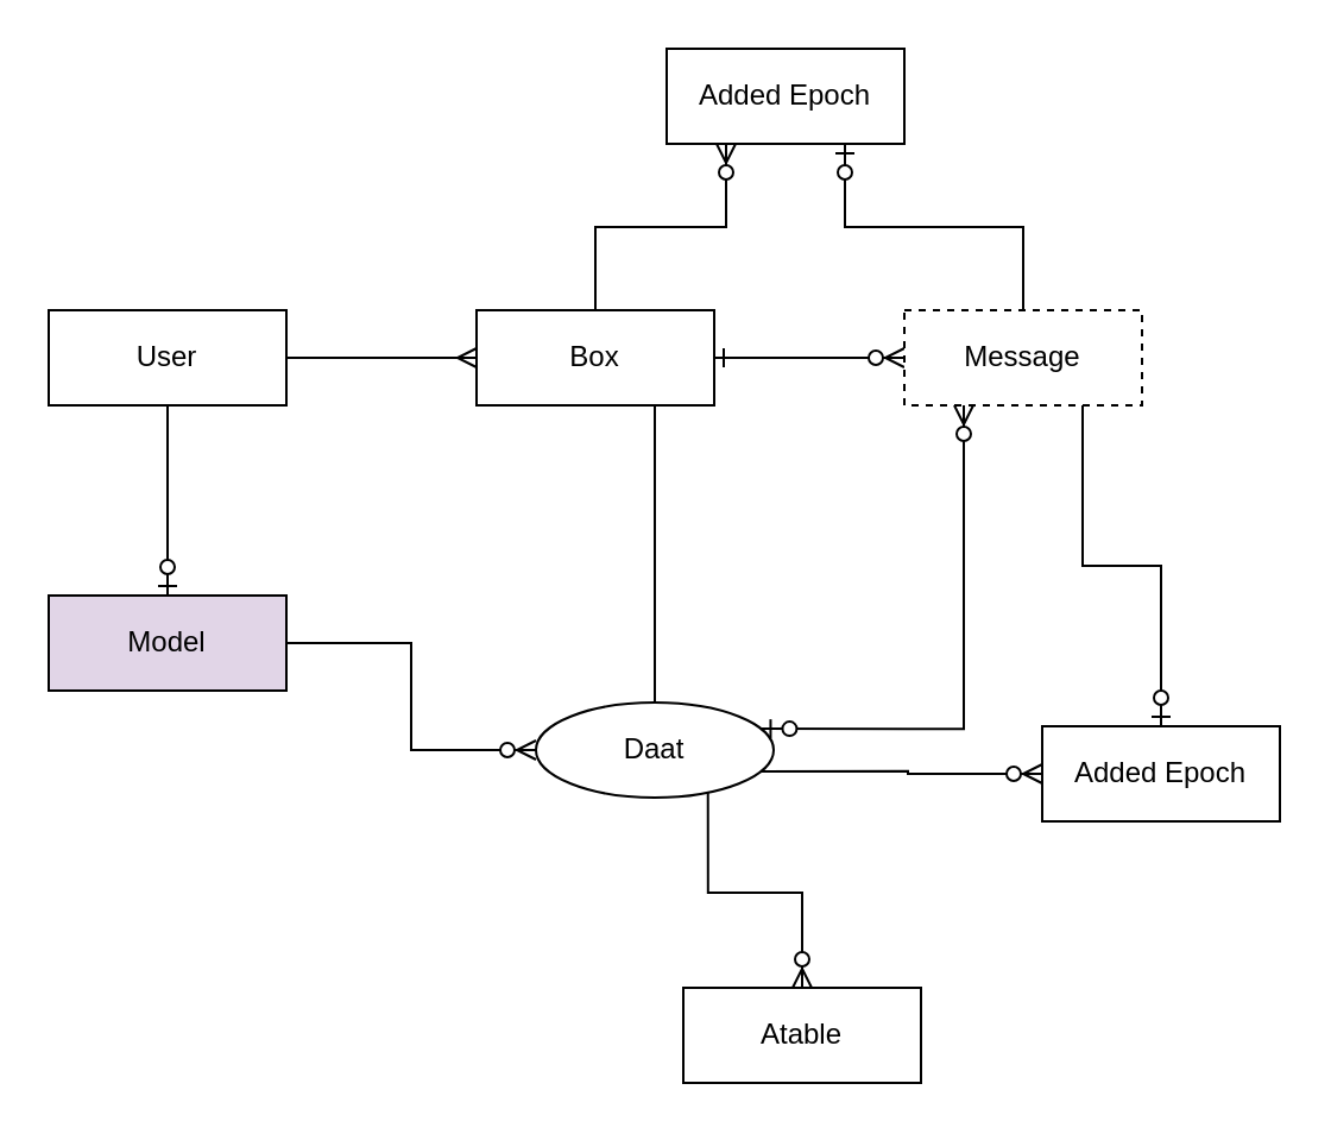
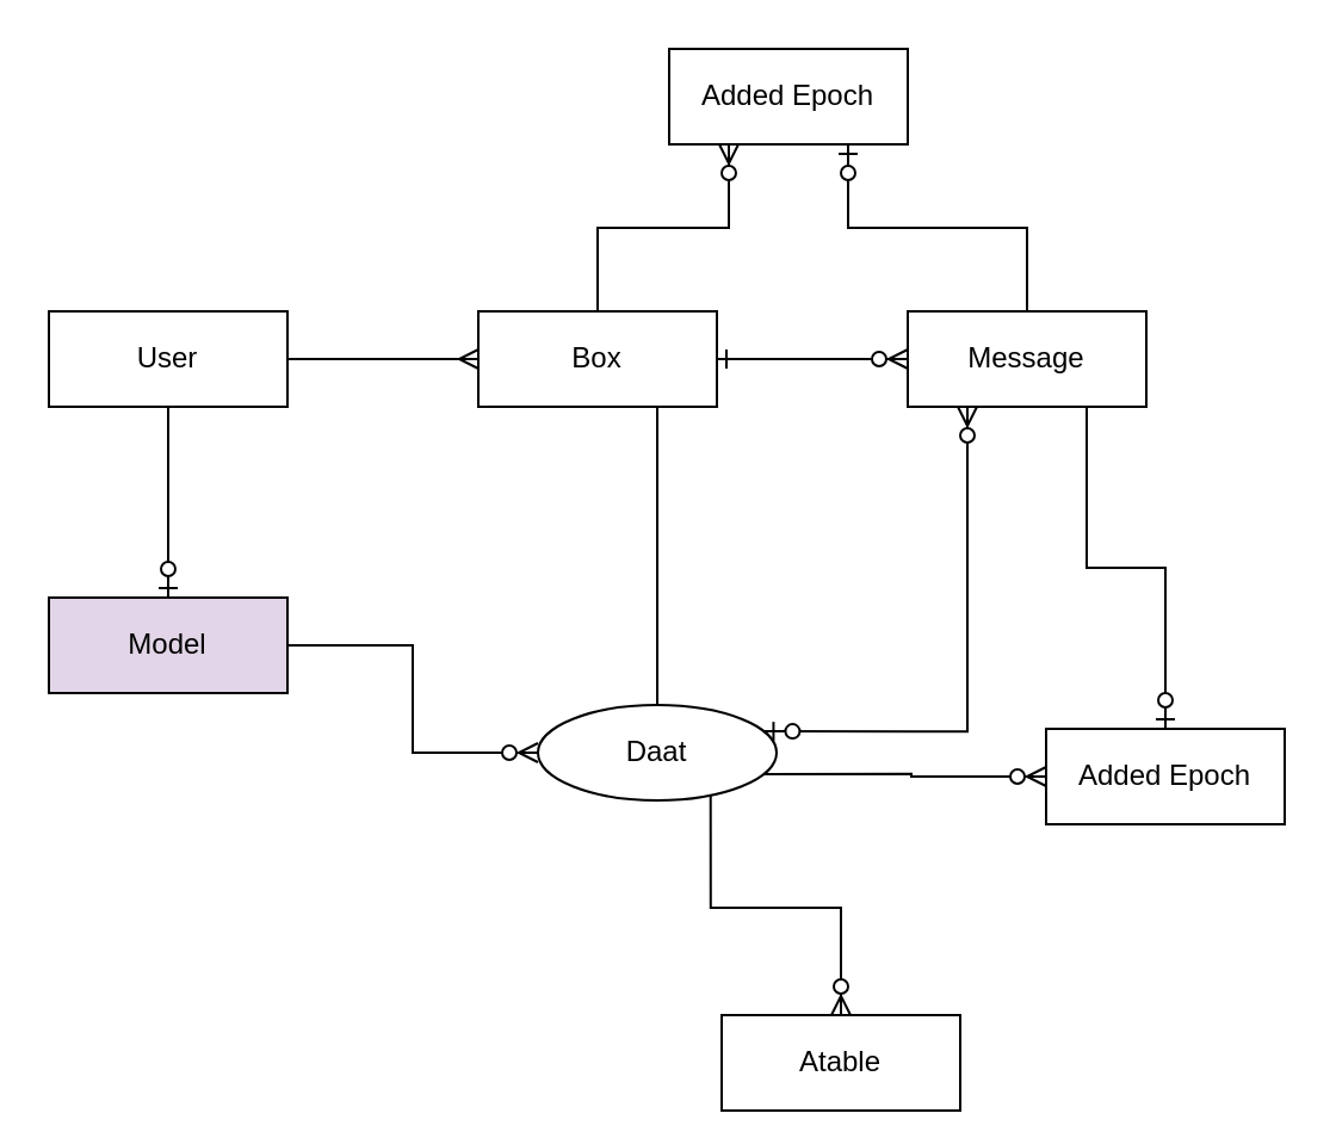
  <mxCell id="0" />
  <mxCell id="1" parent="0" />
  <mxCell id="2" value="" style="edgeStyle=orthogonalEdgeStyle;rounded=0;orthogonalLoop=1;jettySize=auto;html=1;endArrow=ERzeroToMany;endFill=1;startArrow=ERone;startFill=0;" parent="1" source="4" target="8" edge="1"><mxGeometry relative="1" as="geometry" /></mxCell>
  <mxCell id="3" value="" style="edgeStyle=orthogonalEdgeStyle;rounded=0;orthogonalLoop=1;jettySize=auto;html=1;endArrow=ERzeroToMany;endFill=1;entryX=0.25;entryY=1;entryDx=0;entryDy=0;" parent="1" source="4" target="5" edge="1"><mxGeometry relative="1" as="geometry" /></mxCell>
  <mxCell id="4" value="Box" style="whiteSpace=wrap;html=1;align=center;" parent="1" vertex="1"><mxGeometry x="200" y="130" width="100" height="40" as="geometry" /></mxCell>
  <mxCell id="5" value="Added Epoch" style="whiteSpace=wrap;html=1;align=center;" parent="1" vertex="1"><mxGeometry x="280" y="20" width="100" height="40" as="geometry" /></mxCell>
  <mxCell id="6" value="" style="edgeStyle=orthogonalEdgeStyle;rounded=0;orthogonalLoop=1;jettySize=auto;html=1;endArrow=ERzeroToOne;endFill=1;entryX=0.75;entryY=1;entryDx=0;entryDy=0;" parent="1" source="8" target="5" edge="1"><mxGeometry relative="1" as="geometry"><mxPoint x="430" y="50" as="targetPoint" /></mxGeometry></mxCell>
  <mxCell id="7" value="" style="edgeStyle=orthogonalEdgeStyle;rounded=0;orthogonalLoop=1;jettySize=auto;html=1;endArrow=ERzeroToOne;endFill=1;entryX=0.5;entryY=0;entryDx=0;entryDy=0;exitX=0.75;exitY=1;exitDx=0;exitDy=0;" parent="1" source="8" target="20" edge="1"><mxGeometry relative="1" as="geometry"><mxPoint x="578" y="330" as="targetPoint" /></mxGeometry></mxCell>
- <mxCell id="8" value="Message" style="whiteSpace=wrap;html=1;align=center;dashed=1;" parent="1" vertex="1"><mxGeometry x="380" y="130" width="100" height="40" as="geometry" /></mxCell>
+ <mxCell id="8" value="Message" style="whiteSpace=wrap;html=1;align=center;" parent="1" vertex="1"><mxGeometry x="380" y="130" width="100" height="40" as="geometry" /></mxCell>
  <mxCell id="9" value="" style="edgeStyle=orthogonalEdgeStyle;rounded=0;orthogonalLoop=1;jettySize=auto;html=1;endArrow=ERmany;endFill=0;" parent="1" source="11" target="4" edge="1"><mxGeometry relative="1" as="geometry" /></mxCell>
  <mxCell id="10" value="" style="edgeStyle=orthogonalEdgeStyle;rounded=0;orthogonalLoop=1;jettySize=auto;html=1;endArrow=ERzeroToOne;endFill=1;" edge="1" parent="1" source="11" target="13"><mxGeometry relative="1" as="geometry" /></mxCell>
  <mxCell id="11" value="User" style="whiteSpace=wrap;html=1;align=center;" parent="1" vertex="1"><mxGeometry x="20" y="130" width="100" height="40" as="geometry" /></mxCell>
  <mxCell id="12" value="" style="edgeStyle=orthogonalEdgeStyle;rounded=0;orthogonalLoop=1;jettySize=auto;html=1;entryX=0;entryY=0.5;entryDx=0;entryDy=0;endArrow=ERzeroToMany;endFill=1;" edge="1" parent="1" source="13" target="18"><mxGeometry relative="1" as="geometry"><mxPoint x="200" y="270" as="targetPoint" /></mxGeometry></mxCell>
  <mxCell id="13" value="Model" style="whiteSpace=wrap;html=1;align=center;fillColor=#e1d5e7;" vertex="1" parent="1"><mxGeometry x="20" y="250" width="100" height="40" as="geometry" /></mxCell>
  <mxCell id="14" value="" style="edgeStyle=orthogonalEdgeStyle;rounded=0;orthogonalLoop=1;jettySize=auto;html=1;endArrow=none;endFill=0;entryX=0.75;entryY=1;entryDx=0;entryDy=0;" parent="1" source="18" target="4" edge="1"><mxGeometry relative="1" as="geometry"><mxPoint x="250" y="240" as="targetPoint" /></mxGeometry></mxCell>
  <mxCell id="15" value="" style="edgeStyle=orthogonalEdgeStyle;rounded=0;orthogonalLoop=1;jettySize=auto;html=1;endArrow=ERzeroToMany;endFill=1;exitX=0.75;exitY=1;exitDx=0;exitDy=0;" parent="1" source="18" target="19" edge="1"><mxGeometry relative="1" as="geometry" /></mxCell>
  <mxCell id="16" value="" style="edgeStyle=orthogonalEdgeStyle;rounded=0;orthogonalLoop=1;jettySize=auto;html=1;endArrow=ERzeroToMany;endFill=1;entryX=0.25;entryY=1;entryDx=0;entryDy=0;exitX=1;exitY=0.25;exitDx=0;exitDy=0;startArrow=ERzeroToOne;startFill=1;" parent="1" source="18" target="8" edge="1"><mxGeometry relative="1" as="geometry"><mxPoint x="405" y="315" as="targetPoint" /></mxGeometry></mxCell>
  <mxCell id="17" style="edgeStyle=orthogonalEdgeStyle;rounded=0;orthogonalLoop=1;jettySize=auto;html=1;exitX=1;exitY=0.75;exitDx=0;exitDy=0;entryX=0;entryY=0.5;entryDx=0;entryDy=0;endArrow=ERzeroToMany;endFill=1;" parent="1" source="18" target="20" edge="1"><mxGeometry relative="1" as="geometry" /></mxCell>
  <mxCell id="18" value="Daat" style="ellipse;whiteSpace=wrap;html=1;align=center;" parent="1" vertex="1"><mxGeometry x="225" y="295" width="100" height="40" as="geometry" /></mxCell>
- <mxCell id="19" value="Atable" style="whiteSpace=wrap;html=1;align=center;" parent="1" vertex="1"><mxGeometry x="287" y="415" width="100" height="40" as="geometry" /></mxCell>
+ <mxCell id="19" value="Atable" style="whiteSpace=wrap;html=1;align=center;" parent="1" vertex="1"><mxGeometry x="302" y="425" width="100" height="40" as="geometry" /></mxCell>
  <mxCell id="20" value="Added Epoch" style="whiteSpace=wrap;html=1;align=center;" parent="1" vertex="1"><mxGeometry x="438" y="305" width="100" height="40" as="geometry" /></mxCell>
